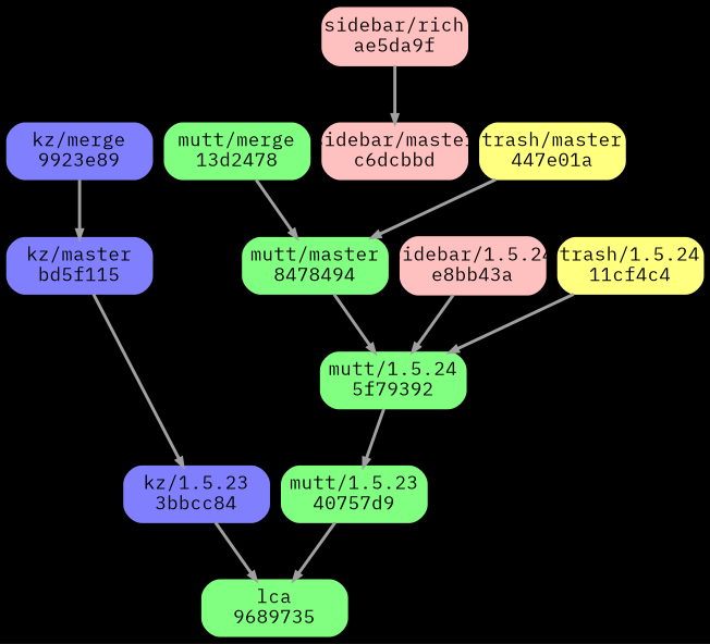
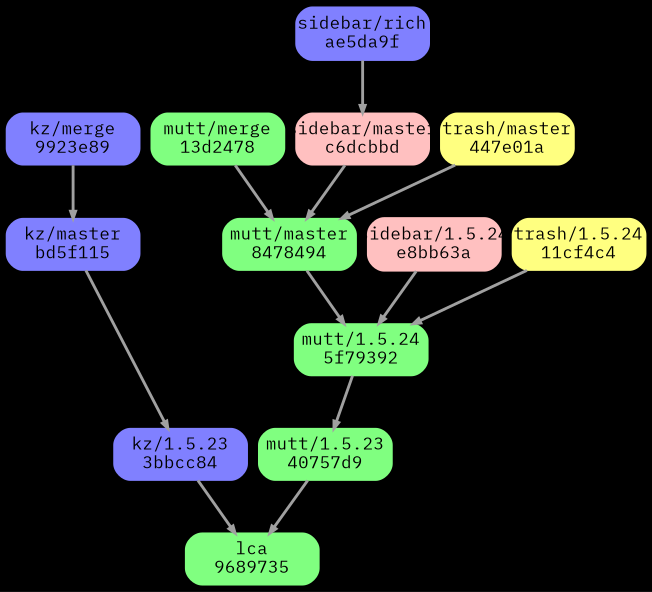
  digraph {
    bgcolor=black
    color=white
    fontname="IBM Plex Mono"
    nodesep=0.1
    rankdir=TB
    ranksep=0.5
    node [fillcolor="#80ff80" fixedsize=true fontname="IBM Plex Mono" fontsize=12 penwidth=0.0 shape=Mrecord style=filled]
    edge [arrowsize=0.5 color="#A0A0A0" fontname="IBM Plex Mono" penwidth=2.0]
    n1 [height=0.5 label="mutt/1.5.23\n40757d9" width=1.3]
    n2 [fillcolor="#8080ff" height=0.5 label="kz/1.5.23\n3bbcc84" width=1.3]
    n3 [height=0.5 label="mutt/master\n8478494" width=1.3]
    n4 [fillcolor="#8080ff" height=0.5 label="kz/master\nbd5f115" width=1.3]
    n5 [height=0.5 label="mutt/merge\n13d2478" width=1.3]
    n6 [fillcolor="#8080ff" height=0.5 label="kz/merge\n9923e89" width=1.3]
    n7 [height=0.5 label="lca\n9689735" width=1.3]
    n8 [height=0.5 label="mutt/1.5.24\n5f79392" width=1.3]
-   n9 [fillcolor="#ffc0c0" height=0.5 label="sidebar/1.5.24\ne8bb43a" width=1.3]
+   n9 [fillcolor="#ffc0c0" height=0.5 label="sidebar/1.5.24\ne8bb63a" width=1.3]
    n10 [fillcolor="#ffc0c0" height=0.5 label="sidebar/master\nc6dcbbd" width=1.3]
-   n11 [fillcolor="#ffc0c0" height=0.5 label="sidebar/rich\nae5da9f" width=1.3]
+   n11 [fillcolor="#8080ff" height=0.5 label="sidebar/rich\nae5da9f" width=1.3]
    n12 [fillcolor="#ffff80" height=0.5 label="trash/1.5.24\n11cf4c4" width=1.3]
    n13 [fillcolor="#ffff80" height=0.5 label="trash/master\n447e01a" width=1.3]
    subgraph sub_1 {
      rank=same
      n1
      n2
    }
    subgraph sub_2 {
      rank=same
      n3
      n4
    }
    subgraph sub_3 {
      rank=same
      n5
      n6
    }
    n1 -> n7
    n2 -> n7
    n3 -> n8
    n4 -> n2
    n5 -> n3
    n6 -> n4
    n8 -> n1
    n9 -> n8
+   n10 -> n3
    n11 -> n10
    n12 -> n8
    n13 -> n3
  }
